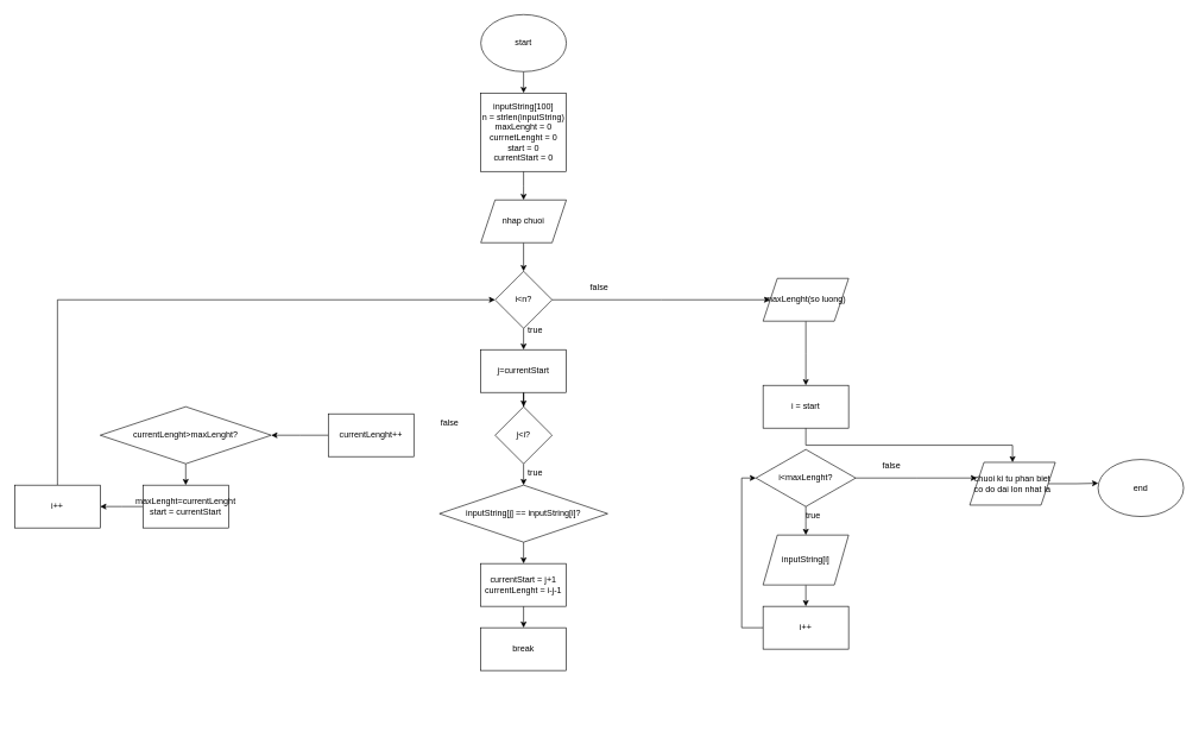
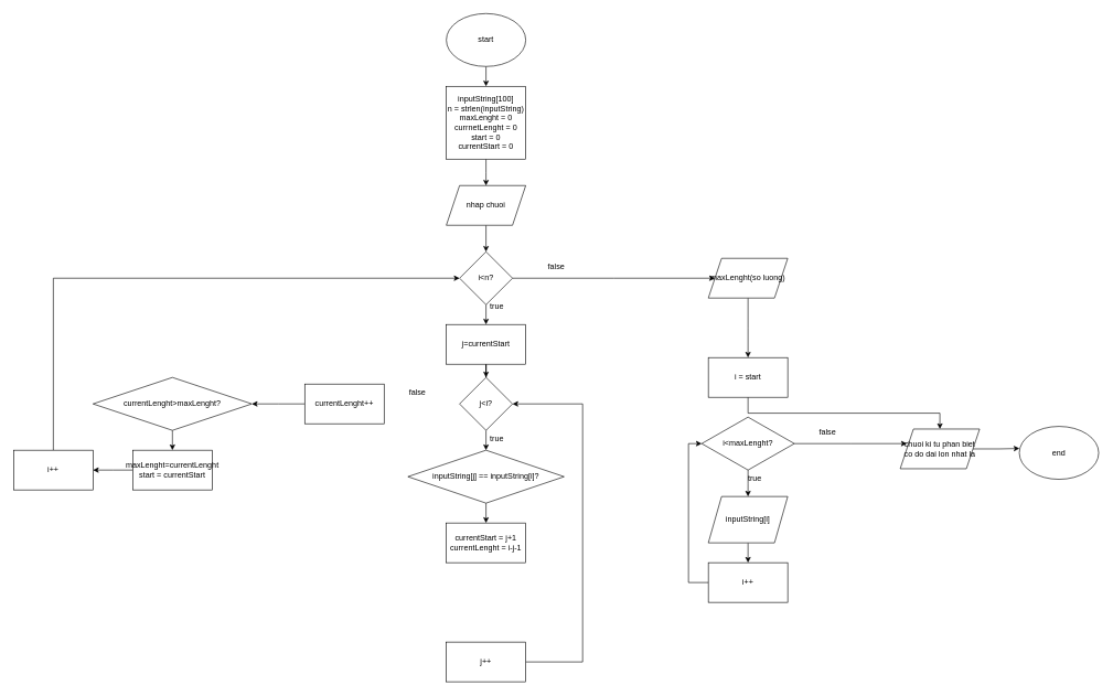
  <mxCell id="0" />
  <mxCell id="1" parent="0" />
  <mxCell id="2" style="edgeStyle=orthogonalEdgeStyle;rounded=0;orthogonalLoop=1;jettySize=auto;html=1;exitX=0.5;exitY=1;exitDx=0;exitDy=0;entryX=0.5;entryY=0;entryDx=0;entryDy=0;" edge="1" parent="1" source="3" target="5"><mxGeometry relative="1" as="geometry" /></mxCell>
  <mxCell id="3" value="start" style="ellipse;whiteSpace=wrap;html=1;" vertex="1" parent="1"><mxGeometry x="674" width="120" height="80" as="geometry" y="20" /></mxCell>
  <mxCell id="4" style="edgeStyle=orthogonalEdgeStyle;rounded=0;orthogonalLoop=1;jettySize=auto;html=1;exitX=0.5;exitY=1;exitDx=0;exitDy=0;" edge="1" parent="1" source="5"><mxGeometry relative="1" as="geometry"><mxPoint x="734" y="280" as="targetPoint" /></mxGeometry></mxCell>
  <mxCell id="5" value="inputString[100]&lt;br&gt;n = strlen(inputString)&lt;br&gt;maxLenght = 0&lt;br&gt;currnetLenght = 0&lt;br&gt;start = 0&lt;br&gt;currentStart = 0" style="rounded=0;whiteSpace=wrap;html=1;" vertex="1" parent="1"><mxGeometry x="674" y="130" width="120" height="110" as="geometry" /></mxCell>
  <mxCell id="6" style="edgeStyle=orthogonalEdgeStyle;rounded=0;orthogonalLoop=1;jettySize=auto;html=1;exitX=0.5;exitY=1;exitDx=0;exitDy=0;entryX=0.5;entryY=0;entryDx=0;entryDy=0;" edge="1" parent="1" source="7" target="10"><mxGeometry relative="1" as="geometry" /></mxCell>
  <mxCell id="7" value="nhap chuoi" style="shape=parallelogram;perimeter=parallelogramPerimeter;whiteSpace=wrap;html=1;fixedSize=1;" vertex="1" parent="1"><mxGeometry x="674" y="280" width="120" height="60" as="geometry" /></mxCell>
  <mxCell id="8" style="edgeStyle=orthogonalEdgeStyle;rounded=0;orthogonalLoop=1;jettySize=auto;html=1;exitX=0.5;exitY=1;exitDx=0;exitDy=0;" edge="1" parent="1" source="10"><mxGeometry relative="1" as="geometry"><mxPoint x="734" y="490" as="targetPoint" /></mxGeometry></mxCell>
  <mxCell id="9" style="edgeStyle=orthogonalEdgeStyle;rounded=0;orthogonalLoop=1;jettySize=auto;html=1;exitX=1;exitY=0.5;exitDx=0;exitDy=0;" edge="1" parent="1" source="10"><mxGeometry relative="1" as="geometry"><mxPoint x="1080" y="420" as="targetPoint" /></mxGeometry></mxCell>
  <mxCell id="10" value="i&amp;lt;n?" style="rhombus;whiteSpace=wrap;html=1;" vertex="1" parent="1"><mxGeometry x="694" y="380" width="80" height="80" as="geometry" /></mxCell>
  <mxCell id="11" style="edgeStyle=orthogonalEdgeStyle;rounded=0;orthogonalLoop=1;jettySize=auto;html=1;exitX=0.5;exitY=1;exitDx=0;exitDy=0;" edge="1" parent="1" source="12" target="14"><mxGeometry relative="1" as="geometry" /></mxCell>
  <mxCell id="12" value="j=currentStart" style="rounded=0;whiteSpace=wrap;html=1;" vertex="1" parent="1"><mxGeometry x="674" y="490" width="120" height="60" as="geometry" /></mxCell>
  <mxCell id="13" style="edgeStyle=orthogonalEdgeStyle;rounded=0;orthogonalLoop=1;jettySize=auto;html=1;exitX=0.5;exitY=1;exitDx=0;exitDy=0;entryX=0.5;entryY=0;entryDx=0;entryDy=0;" edge="1" parent="1" source="14" target="16"><mxGeometry relative="1" as="geometry" /></mxCell>
  <mxCell id="14" value="j&amp;lt;i?" style="rhombus;whiteSpace=wrap;html=1;" vertex="1" parent="1"><mxGeometry x="694" y="570" width="80" height="80" as="geometry" /></mxCell>
  <mxCell id="15" style="edgeStyle=orthogonalEdgeStyle;rounded=0;orthogonalLoop=1;jettySize=auto;html=1;exitX=0.5;exitY=1;exitDx=0;exitDy=0;entryX=0.5;entryY=0;entryDx=0;entryDy=0;" edge="1" parent="1" source="16" target="18"><mxGeometry relative="1" as="geometry" /></mxCell>
  <mxCell id="16" value="inputString[j] == inputString[i]?" style="rhombus;whiteSpace=wrap;html=1;" vertex="1" parent="1"><mxGeometry x="616" y="680" width="236" height="80" as="geometry" /></mxCell>
- <mxCell id="17" style="edgeStyle=orthogonalEdgeStyle;rounded=0;orthogonalLoop=1;jettySize=auto;html=1;exitX=0.5;exitY=1;exitDx=0;exitDy=0;entryX=0.5;entryY=0;entryDx=0;entryDy=0;" edge="1" parent="1" source="18" target="19"><mxGeometry relative="1" as="geometry" /></mxCell>
  <mxCell id="18" value="currentStart = j+1&lt;br&gt;currentLenght = i-j-1" style="rounded=0;whiteSpace=wrap;html=1;" vertex="1" parent="1"><mxGeometry x="674" y="790" width="120" height="60" as="geometry" /></mxCell>
- <mxCell id="19" value="break" style="rounded=0;whiteSpace=wrap;html=1;" vertex="1" parent="1"><mxGeometry x="674" y="880" width="120" height="60" as="geometry" /></mxCell>
+ <mxCell id="20" style="edgeStyle=orthogonalEdgeStyle;rounded=0;orthogonalLoop=1;jettySize=auto;html=1;exitX=1;exitY=0.5;exitDx=0;exitDy=0;entryX=1;entryY=0.5;entryDx=0;entryDy=0;" edge="1" parent="1" source="21" target="14"><mxGeometry relative="1" as="geometry"><mxPoint x="880" y="1000" as="targetPoint" /><Array as="points"><mxPoint x="880" y="1000" /><mxPoint x="880" y="610" /></Array></mxGeometry></mxCell>
+ <mxCell id="21" value="j++" style="rounded=0;whiteSpace=wrap;html=1;" vertex="1" parent="1"><mxGeometry x="674" y="970" width="120" height="60" as="geometry" /></mxCell>
  <mxCell id="22" style="edgeStyle=orthogonalEdgeStyle;rounded=0;orthogonalLoop=1;jettySize=auto;html=1;exitX=0;exitY=0.5;exitDx=0;exitDy=0;" edge="1" parent="1" source="23"><mxGeometry relative="1" as="geometry"><mxPoint x="380" y="610" as="targetPoint" /></mxGeometry></mxCell>
  <mxCell id="23" value="currentLenght++" style="rounded=0;whiteSpace=wrap;html=1;" vertex="1" parent="1"><mxGeometry x="460" y="580" width="120" height="60" as="geometry" /></mxCell>
  <mxCell id="24" value="true" style="text;html=1;align=center;verticalAlign=middle;resizable=0;points=[];autosize=1;strokeColor=none;fillColor=none;" vertex="1" parent="1"><mxGeometry x="730" y="648" width="40" height="30" as="geometry" /></mxCell>
  <mxCell id="25" value="true" style="text;html=1;align=center;verticalAlign=middle;resizable=0;points=[];autosize=1;strokeColor=none;fillColor=none;" vertex="1" parent="1"><mxGeometry x="730" y="448" width="40" height="30" as="geometry" /></mxCell>
  <mxCell id="26" value="false" style="text;html=1;align=center;verticalAlign=middle;resizable=0;points=[];autosize=1;strokeColor=none;fillColor=none;" vertex="1" parent="1"><mxGeometry x="815" y="388" width="50" height="30" as="geometry" /></mxCell>
  <mxCell id="27" style="edgeStyle=orthogonalEdgeStyle;rounded=0;orthogonalLoop=1;jettySize=auto;html=1;exitX=0.5;exitY=1;exitDx=0;exitDy=0;entryX=0.5;entryY=0;entryDx=0;entryDy=0;" edge="1" parent="1" source="28" target="30"><mxGeometry relative="1" as="geometry" /></mxCell>
  <mxCell id="28" value="currentLenght&amp;gt;maxLenght?&lt;br&gt;" style="rhombus;whiteSpace=wrap;html=1;" vertex="1" parent="1"><mxGeometry x="140" y="570" width="240" height="80" as="geometry" /></mxCell>
  <mxCell id="29" style="edgeStyle=orthogonalEdgeStyle;rounded=0;orthogonalLoop=1;jettySize=auto;html=1;exitX=0;exitY=0.5;exitDx=0;exitDy=0;" edge="1" parent="1" source="30"><mxGeometry relative="1" as="geometry"><mxPoint x="140" y="710" as="targetPoint" /></mxGeometry></mxCell>
  <mxCell id="30" value="maxLenght=currentLenght&lt;br&gt;start = currentStart" style="rounded=0;whiteSpace=wrap;html=1;" vertex="1" parent="1"><mxGeometry x="200" y="680" width="120" height="60" as="geometry" /></mxCell>
  <mxCell id="31" style="edgeStyle=orthogonalEdgeStyle;rounded=0;orthogonalLoop=1;jettySize=auto;html=1;exitX=0.5;exitY=0;exitDx=0;exitDy=0;entryX=0;entryY=0.5;entryDx=0;entryDy=0;" edge="1" parent="1" source="32" target="10"><mxGeometry relative="1" as="geometry" /></mxCell>
  <mxCell id="32" value="i++" style="rounded=0;whiteSpace=wrap;html=1;" vertex="1" parent="1"><mxGeometry x="20" y="680" width="120" height="60" as="geometry" /></mxCell>
  <mxCell id="33" value="false" style="text;html=1;align=center;verticalAlign=middle;resizable=0;points=[];autosize=1;strokeColor=none;fillColor=none;" vertex="1" parent="1"><mxGeometry x="605" y="578" width="50" height="30" as="geometry" /></mxCell>
  <mxCell id="34" style="edgeStyle=orthogonalEdgeStyle;rounded=0;orthogonalLoop=1;jettySize=auto;html=1;exitX=0.5;exitY=1;exitDx=0;exitDy=0;" edge="1" parent="1" source="35"><mxGeometry relative="1" as="geometry"><mxPoint x="1130" y="540" as="targetPoint" /></mxGeometry></mxCell>
  <mxCell id="35" value="maxLenght(so luong)" style="shape=parallelogram;perimeter=parallelogramPerimeter;whiteSpace=wrap;html=1;fixedSize=1;" vertex="1" parent="1"><mxGeometry x="1070" y="390" width="120" height="60" as="geometry" /></mxCell>
  <mxCell id="36" style="edgeStyle=orthogonalEdgeStyle;rounded=0;orthogonalLoop=1;jettySize=auto;html=1;exitX=0.5;exitY=1;exitDx=0;exitDy=0;" edge="1" parent="1" source="37" target="47"><mxGeometry relative="1" as="geometry" /></mxCell>
  <mxCell id="37" value="i = start" style="rounded=0;whiteSpace=wrap;html=1;" vertex="1" parent="1"><mxGeometry x="1070" y="540" width="120" height="60" as="geometry" /></mxCell>
  <mxCell id="38" style="edgeStyle=orthogonalEdgeStyle;rounded=0;orthogonalLoop=1;jettySize=auto;html=1;exitX=0.5;exitY=1;exitDx=0;exitDy=0;" edge="1" parent="1" source="40"><mxGeometry relative="1" as="geometry"><mxPoint x="1130" y="750" as="targetPoint" /></mxGeometry></mxCell>
  <mxCell id="39" style="edgeStyle=orthogonalEdgeStyle;rounded=0;orthogonalLoop=1;jettySize=auto;html=1;exitX=1;exitY=0.5;exitDx=0;exitDy=0;" edge="1" parent="1" source="40"><mxGeometry relative="1" as="geometry"><mxPoint x="1370" y="670" as="targetPoint" /></mxGeometry></mxCell>
  <mxCell id="40" value="i&amp;lt;maxLenght?" style="rhombus;whiteSpace=wrap;html=1;" vertex="1" parent="1"><mxGeometry x="1060" y="630" width="140" height="80" as="geometry" /></mxCell>
  <mxCell id="41" style="edgeStyle=orthogonalEdgeStyle;rounded=0;orthogonalLoop=1;jettySize=auto;html=1;exitX=0.5;exitY=1;exitDx=0;exitDy=0;" edge="1" parent="1" source="42"><mxGeometry relative="1" as="geometry"><mxPoint x="1130" y="850" as="targetPoint" /></mxGeometry></mxCell>
  <mxCell id="42" value="inputString[i]" style="shape=parallelogram;perimeter=parallelogramPerimeter;whiteSpace=wrap;html=1;fixedSize=1;" vertex="1" parent="1"><mxGeometry x="1070" y="750" width="120" height="70" as="geometry" /></mxCell>
  <mxCell id="43" style="edgeStyle=orthogonalEdgeStyle;rounded=0;orthogonalLoop=1;jettySize=auto;html=1;exitX=0;exitY=0.5;exitDx=0;exitDy=0;entryX=0;entryY=0.5;entryDx=0;entryDy=0;" edge="1" parent="1" source="44" target="40"><mxGeometry relative="1" as="geometry" /></mxCell>
  <mxCell id="44" value="i++" style="rounded=0;whiteSpace=wrap;html=1;" vertex="1" parent="1"><mxGeometry x="1070" y="850" width="120" height="60" as="geometry" /></mxCell>
  <mxCell id="45" value="true" style="text;html=1;align=center;verticalAlign=middle;resizable=0;points=[];autosize=1;strokeColor=none;fillColor=none;" vertex="1" parent="1"><mxGeometry x="1120" y="708" width="40" height="30" as="geometry" /></mxCell>
  <mxCell id="46" value="false" style="text;html=1;align=center;verticalAlign=middle;resizable=0;points=[];autosize=1;strokeColor=none;fillColor=none;" vertex="1" parent="1"><mxGeometry x="1225" y="638" width="50" height="30" as="geometry" /></mxCell>
  <mxCell id="47" value="chuoi ki tu phan biet co do dai lon nhat la" style="shape=parallelogram;perimeter=parallelogramPerimeter;whiteSpace=wrap;html=1;fixedSize=1;" vertex="1" parent="1"><mxGeometry x="1360" y="648" width="120" height="60" as="geometry" /></mxCell>
  <mxCell id="48" value="end" style="ellipse;whiteSpace=wrap;html=1;" vertex="1" parent="1"><mxGeometry x="1540" y="644" width="120" height="80" as="geometry" /></mxCell>
  <mxCell id="49" style="edgeStyle=orthogonalEdgeStyle;rounded=0;orthogonalLoop=1;jettySize=auto;html=1;exitX=1;exitY=0.5;exitDx=0;exitDy=0;entryX=0.002;entryY=0.417;entryDx=0;entryDy=0;entryPerimeter=0;" edge="1" parent="1" source="47" target="48"><mxGeometry relative="1" as="geometry" /></mxCell>
